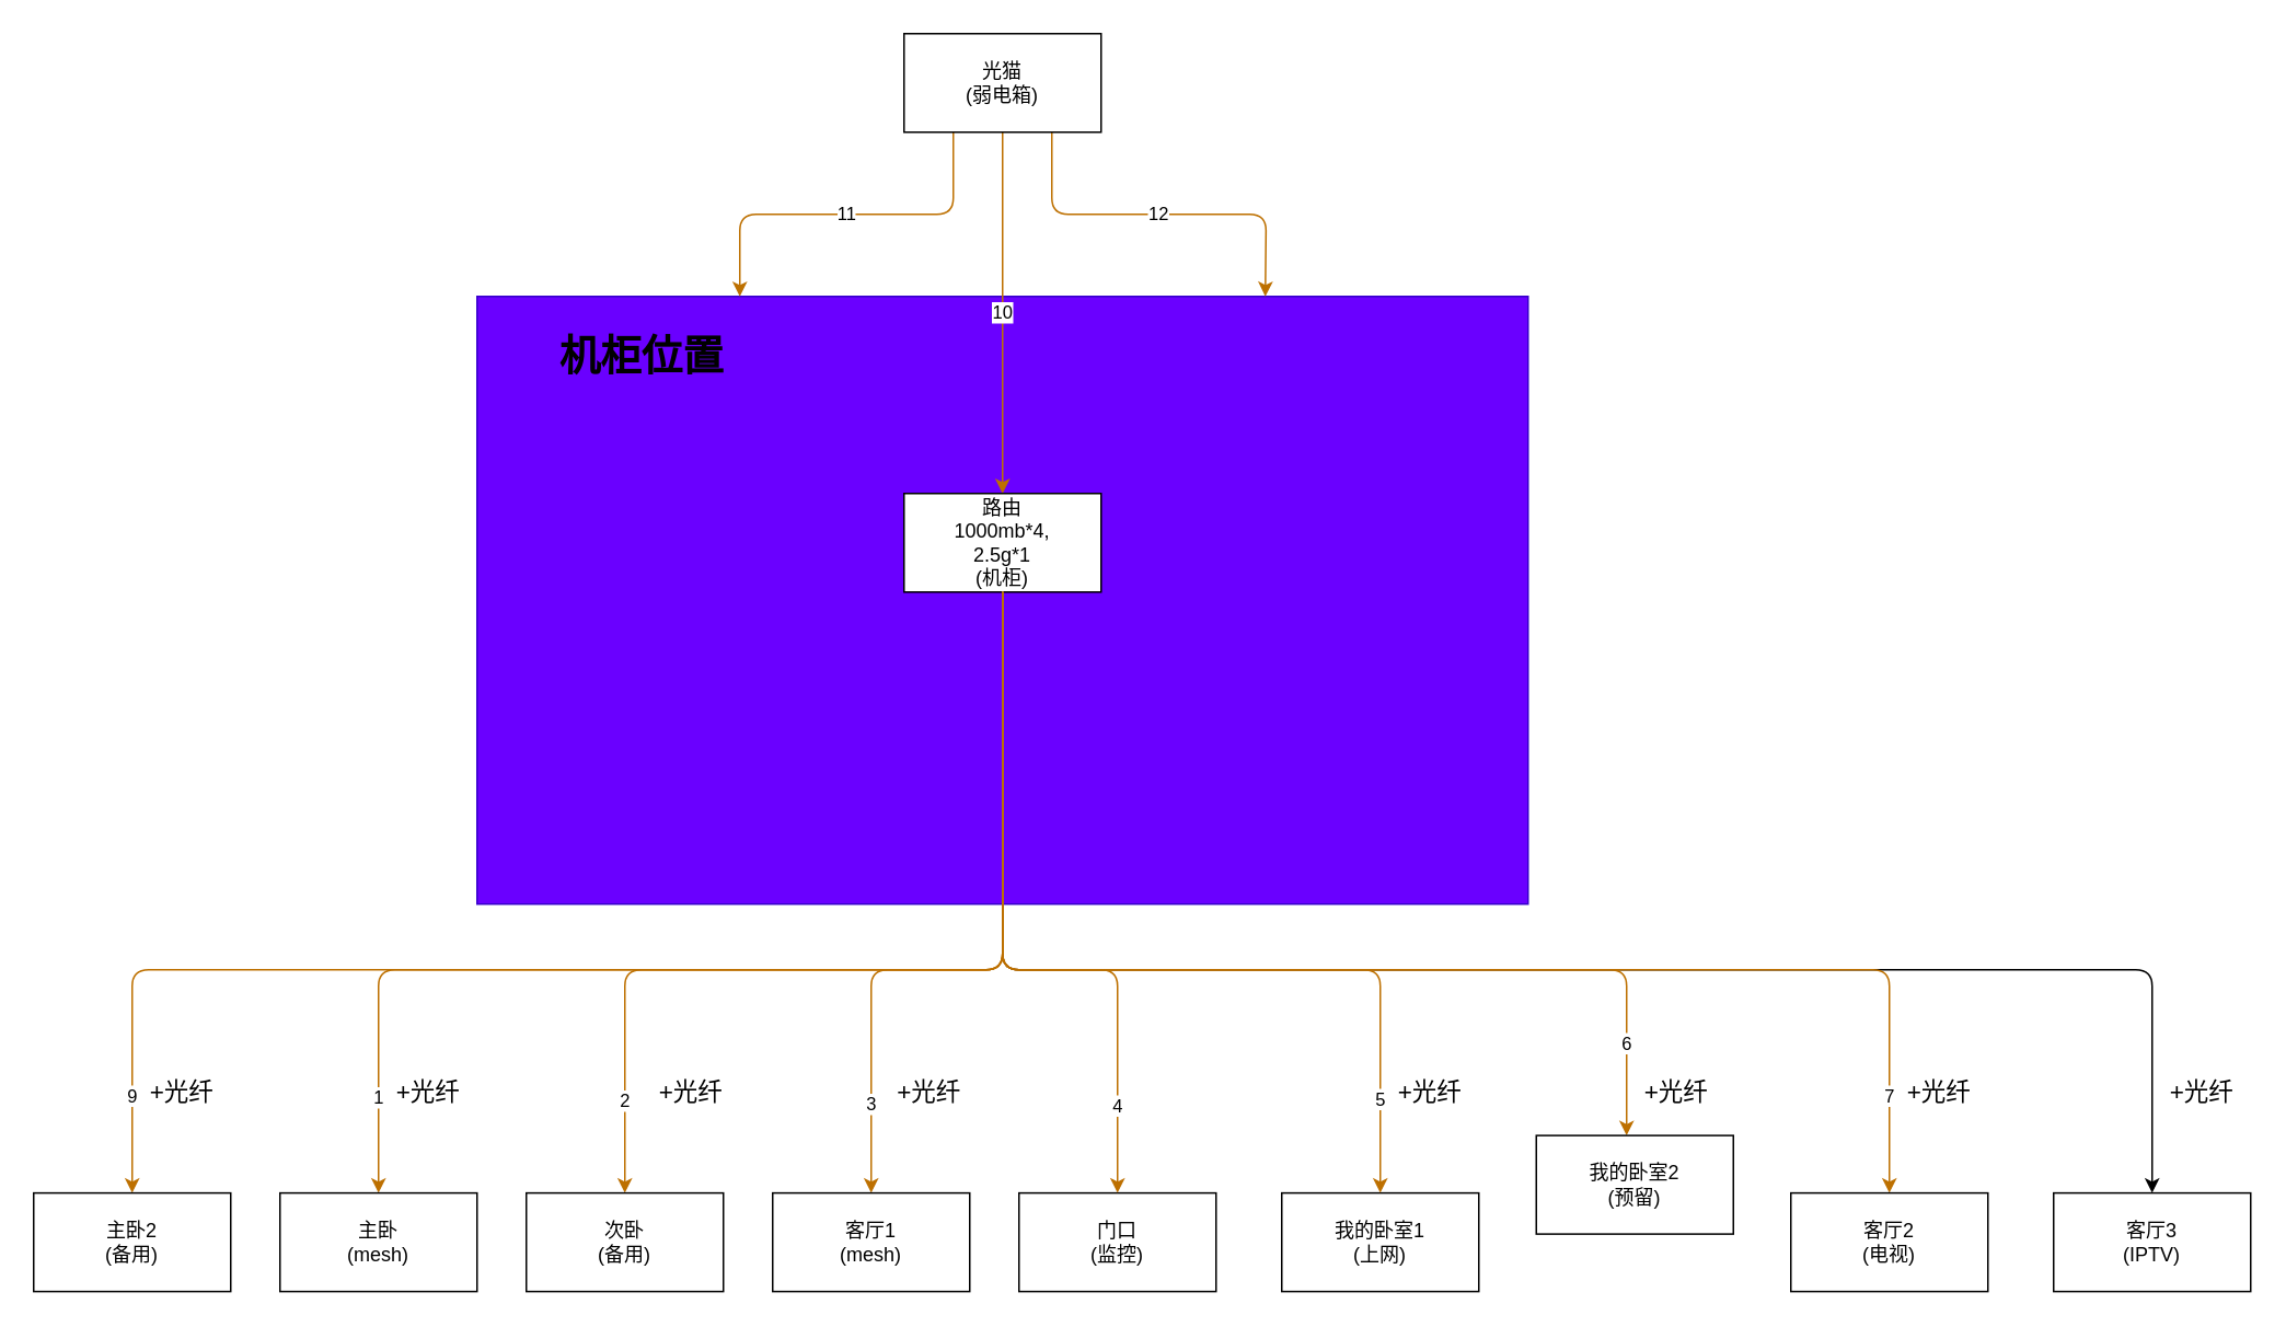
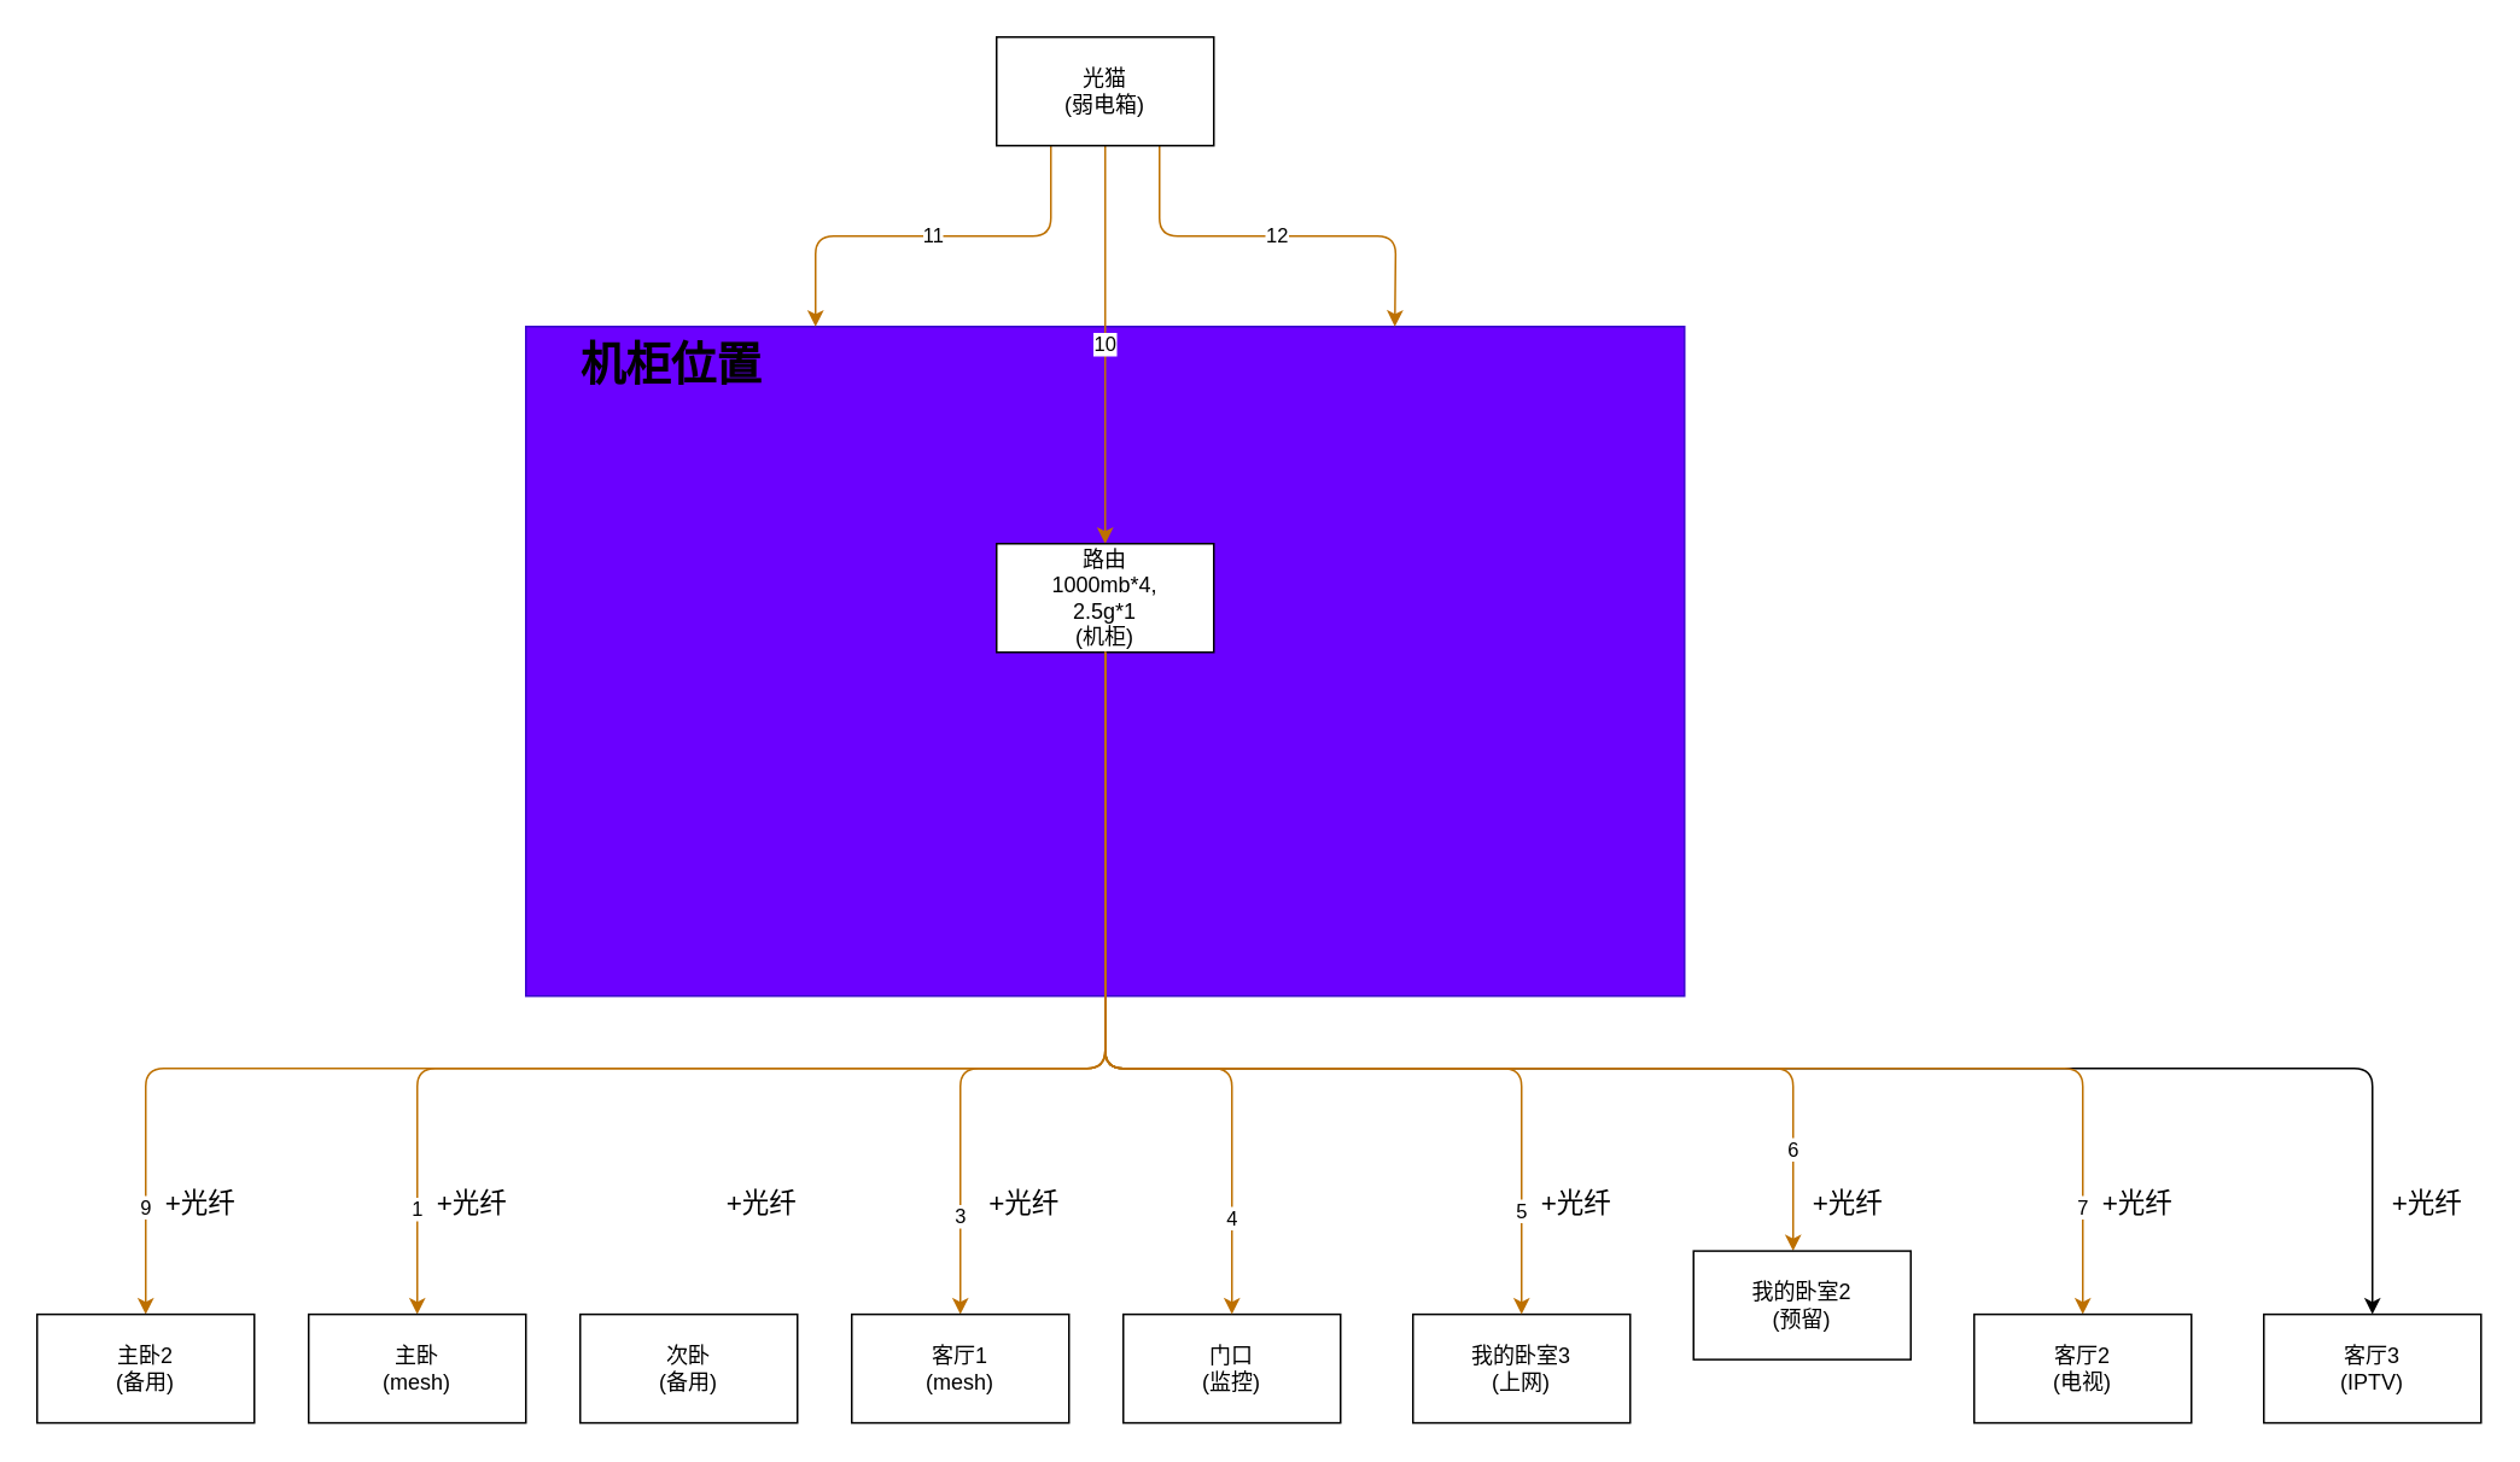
  <mxCell id="0" />
  <mxCell id="1" parent="0" />
  <mxCell id="2" value="" style="rounded=0;whiteSpace=wrap;html=1;fillColor=#6a00ff;fontColor=#ffffff;strokeColor=#3700CC;" parent="1" vertex="1"><mxGeometry x="290" y="180" width="640" height="370" as="geometry" /></mxCell>
  <mxCell id="3" value="10" style="edgeStyle=orthogonalEdgeStyle;html=1;exitX=0.5;exitY=1;exitDx=0;exitDy=0;entryX=0.5;entryY=0;entryDx=0;entryDy=0;fillColor=#f0a30a;strokeColor=#BD7000;" parent="1" source="6" target="8" edge="1"><mxGeometry relative="1" as="geometry" /></mxCell>
  <mxCell id="4" value="12" style="edgeStyle=orthogonalEdgeStyle;html=1;exitX=0.75;exitY=1;exitDx=0;exitDy=0;fillColor=#f0a30a;strokeColor=#BD7000;" edge="1" parent="1" source="6"><mxGeometry relative="1" as="geometry"><mxPoint x="770" y="180" as="targetPoint" /></mxGeometry></mxCell>
  <mxCell id="5" value="11" style="edgeStyle=orthogonalEdgeStyle;html=1;exitX=0.25;exitY=1;exitDx=0;exitDy=0;entryX=0.25;entryY=0;entryDx=0;entryDy=0;fillColor=#f0a30a;strokeColor=#BD7000;" edge="1" parent="1" source="6" target="2"><mxGeometry relative="1" as="geometry" /></mxCell>
  <mxCell id="6" value="光猫&lt;br&gt;(弱电箱)" style="whiteSpace=wrap;html=1;" parent="1" vertex="1"><mxGeometry x="550" y="20" width="120" height="60" as="geometry" /></mxCell>
  <mxCell id="7" style="edgeStyle=orthogonalEdgeStyle;html=1;exitX=0.5;exitY=1;exitDx=0;exitDy=0;entryX=0.5;entryY=0;entryDx=0;entryDy=0;" edge="1" parent="1" source="8" target="22"><mxGeometry relative="1" as="geometry"><Array as="points"><mxPoint x="610" y="590" /><mxPoint x="1310" y="590" /></Array></mxGeometry></mxCell>
  <mxCell id="8" value="路由&lt;br&gt;1000mb*4,&lt;br&gt;2.5g*1&lt;br&gt;(机柜)" style="whiteSpace=wrap;html=1;" parent="1" vertex="1"><mxGeometry x="550" y="300" width="120" height="60" as="geometry" /></mxCell>
  <mxCell id="9" value="1" style="edgeStyle=orthogonalEdgeStyle;html=1;exitX=0.5;exitY=1;exitDx=0;exitDy=0;fillColor=#f0a30a;strokeColor=#BD7000;" parent="1" source="8" target="13" edge="1"><mxGeometry x="0.844" relative="1" as="geometry"><Array as="points"><mxPoint x="610" y="590" /><mxPoint x="230" y="590" /></Array><mxPoint x="380" y="420" as="sourcePoint" /><mxPoint as="offset" /></mxGeometry></mxCell>
  <mxCell id="10" value="3" style="edgeStyle=orthogonalEdgeStyle;html=1;exitX=0.5;exitY=1;exitDx=0;exitDy=0;entryX=0.5;entryY=0;entryDx=0;entryDy=0;fillColor=#f0a30a;strokeColor=#BD7000;" parent="1" source="8" target="16" edge="1"><mxGeometry x="0.758" relative="1" as="geometry"><Array as="points"><mxPoint x="610" y="590" /><mxPoint x="530" y="590" /></Array><mxPoint as="offset" /><mxPoint x="380" y="420" as="sourcePoint" /></mxGeometry></mxCell>
- <mxCell id="11" value="2" style="edgeStyle=orthogonalEdgeStyle;html=1;exitX=0.5;exitY=1;exitDx=0;exitDy=0;entryX=0.5;entryY=0;entryDx=0;entryDy=0;fillColor=#f0a30a;strokeColor=#BD7000;" parent="1" source="8" target="14" edge="1"><mxGeometry x="0.811" relative="1" as="geometry"><Array as="points"><mxPoint x="610" y="590" /><mxPoint x="380" y="590" /></Array><mxPoint as="offset" /><mxPoint x="380" y="420" as="sourcePoint" /></mxGeometry></mxCell>
  <mxCell id="12" value="9" style="edgeStyle=orthogonalEdgeStyle;html=1;exitX=0.5;exitY=1;exitDx=0;exitDy=0;fillColor=#f0a30a;strokeColor=#BD7000;" parent="1" source="8" target="33" edge="1"><mxGeometry x="0.868" relative="1" as="geometry"><mxPoint x="380" y="420" as="sourcePoint" /><Array as="points"><mxPoint x="610" y="590" /><mxPoint x="80" y="590" /></Array><mxPoint as="offset" /></mxGeometry></mxCell>
  <mxCell id="13" value="主卧&lt;br&gt;(mesh)" style="whiteSpace=wrap;html=1;" parent="1" vertex="1"><mxGeometry x="170" y="725.91" width="120" height="60" as="geometry" /></mxCell>
  <mxCell id="14" value="次卧&lt;br&gt;(备用)" style="whiteSpace=wrap;html=1;" parent="1" vertex="1"><mxGeometry x="320" y="725.91" width="120" height="60" as="geometry" /></mxCell>
- <mxCell id="15" value="我的卧室1&lt;br&gt;(上网)" style="whiteSpace=wrap;html=1;" parent="1" vertex="1"><mxGeometry x="780" y="725.91" width="120" height="60" as="geometry" /></mxCell>
+ <mxCell id="15" value="我的卧室3&lt;br&gt;(上网)" style="whiteSpace=wrap;html=1;" parent="1" vertex="1"><mxGeometry x="780" y="725.91" width="120" height="60" as="geometry" /></mxCell>
  <mxCell id="16" value="客厅1&lt;br&gt;(mesh)" style="whiteSpace=wrap;html=1;" parent="1" vertex="1"><mxGeometry x="470" y="725.91" width="120" height="60" as="geometry" /></mxCell>
  <mxCell id="17" value="门口&lt;br&gt;(监控)" style="whiteSpace=wrap;html=1;" parent="1" vertex="1"><mxGeometry x="620" y="725.91" width="120" height="60" as="geometry" /></mxCell>
  <mxCell id="18" value="5" style="edgeStyle=orthogonalEdgeStyle;html=1;exitX=0.5;exitY=1;exitDx=0;exitDy=0;entryX=0.5;entryY=0;entryDx=0;entryDy=0;startArrow=none;fillColor=#f0a30a;strokeColor=#BD7000;" parent="1" source="8" target="15" edge="1"><mxGeometry x="0.811" relative="1" as="geometry"><mxPoint y="-1" as="offset" /><mxPoint x="840" y="420" as="sourcePoint" /><Array as="points"><mxPoint x="610" y="590" /><mxPoint x="840" y="590" /></Array></mxGeometry></mxCell>
  <mxCell id="19" value="6" style="edgeStyle=orthogonalEdgeStyle;html=1;exitX=0.5;exitY=1;exitDx=0;exitDy=0;fillColor=#f0a30a;strokeColor=#BD7000;" parent="1" source="8" target="24" edge="1"><mxGeometry x="0.844" relative="1" as="geometry"><Array as="points"><mxPoint x="610" y="590" /><mxPoint x="990" y="590" /></Array><mxPoint as="offset" /><mxPoint x="840" y="420" as="sourcePoint" /></mxGeometry></mxCell>
  <mxCell id="20" value="7" style="edgeStyle=orthogonalEdgeStyle;html=1;exitX=0.5;exitY=1;exitDx=0;exitDy=0;entryX=0.5;entryY=0;entryDx=0;entryDy=0;fillColor=#f0a30a;strokeColor=#BD7000;" parent="1" source="8" target="21" edge="1"><mxGeometry x="0.869" relative="1" as="geometry"><Array as="points"><mxPoint x="610" y="590" /><mxPoint x="1150" y="590" /></Array><mxPoint as="offset" /><mxPoint x="840" y="420" as="sourcePoint" /></mxGeometry></mxCell>
  <mxCell id="21" value="客厅2&lt;br&gt;(电视)" style="whiteSpace=wrap;html=1;" parent="1" vertex="1"><mxGeometry x="1090" y="725.91" width="120" height="60" as="geometry" /></mxCell>
  <mxCell id="22" value="客厅3&lt;br&gt;(IPTV)" style="whiteSpace=wrap;html=1;" parent="1" vertex="1"><mxGeometry x="1250" y="725.91" width="120" height="60" as="geometry" /></mxCell>
  <mxCell id="23" value="4" style="edgeStyle=orthogonalEdgeStyle;html=1;exitX=0.5;exitY=1;exitDx=0;exitDy=0;fillColor=#f0a30a;strokeColor=#BD7000;" parent="1" source="8" target="17" edge="1"><mxGeometry x="0.754" relative="1" as="geometry"><Array as="points"><mxPoint x="610" y="590" /><mxPoint x="680" y="590" /></Array><mxPoint y="1" as="offset" /><mxPoint x="610" y="520" as="sourcePoint" /></mxGeometry></mxCell>
  <mxCell id="24" value="我的卧室2&lt;br&gt;(预留)" style="whiteSpace=wrap;html=1;" parent="1" vertex="1"><mxGeometry x="935" y="690.91" width="120" height="60" as="geometry" /></mxCell>
- <mxCell id="25" value="&lt;b&gt;&lt;font style=&quot;font-size: 25px;&quot;&gt;机柜位置&lt;/font&gt;&lt;/b&gt;" style="text;html=1;align=center;verticalAlign=middle;resizable=0;points=[];autosize=1;strokeColor=none;fillColor=none;" parent="1" vertex="1"><mxGeometry x="330" y="195" width="120" height="40" as="geometry" /></mxCell>
+ <mxCell id="25" value="&lt;b&gt;&lt;font style=&quot;font-size: 25px;&quot;&gt;机柜位置&lt;/font&gt;&lt;/b&gt;" style="text;html=1;align=center;verticalAlign=middle;resizable=0;points=[];autosize=1;strokeColor=none;fillColor=none;" parent="1" vertex="1"><mxGeometry x="310" y="180" width="120" height="40" as="geometry" /></mxCell>
  <mxCell id="26" value="&lt;font style=&quot;font-size: 15px;&quot;&gt;+光纤&lt;/font&gt;" style="text;html=1;align=center;verticalAlign=middle;resizable=0;points=[];autosize=1;strokeColor=none;fillColor=none;fontSize=25;" parent="1" vertex="1"><mxGeometry x="840" y="640" width="60" height="40" as="geometry" /></mxCell>
  <mxCell id="27" value="&lt;font style=&quot;font-size: 15px;&quot;&gt;+光纤&lt;/font&gt;" style="text;html=1;align=center;verticalAlign=middle;resizable=0;points=[];autosize=1;strokeColor=none;fillColor=none;fontSize=25;" parent="1" vertex="1"><mxGeometry x="1310" y="640" width="60" height="40" as="geometry" /></mxCell>
  <mxCell id="28" value="&lt;font style=&quot;font-size: 15px;&quot;&gt;+光纤&lt;/font&gt;" style="text;html=1;align=center;verticalAlign=middle;resizable=0;points=[];autosize=1;strokeColor=none;fillColor=none;fontSize=25;" parent="1" vertex="1"><mxGeometry x="1150" y="640" width="60" height="40" as="geometry" /></mxCell>
  <mxCell id="29" value="&lt;font style=&quot;font-size: 15px;&quot;&gt;+光纤&lt;/font&gt;" style="text;html=1;align=center;verticalAlign=middle;resizable=0;points=[];autosize=1;strokeColor=none;fillColor=none;fontSize=25;" parent="1" vertex="1"><mxGeometry x="390" y="640" width="60" height="40" as="geometry" /></mxCell>
  <mxCell id="30" value="&lt;font style=&quot;font-size: 15px;&quot;&gt;+光纤&lt;/font&gt;" style="text;html=1;align=center;verticalAlign=middle;resizable=0;points=[];autosize=1;strokeColor=none;fillColor=none;fontSize=25;" parent="1" vertex="1"><mxGeometry x="230" y="640" width="60" height="40" as="geometry" /></mxCell>
  <mxCell id="31" value="&lt;font style=&quot;font-size: 15px;&quot;&gt;+光纤&lt;/font&gt;" style="text;html=1;align=center;verticalAlign=middle;resizable=0;points=[];autosize=1;strokeColor=none;fillColor=none;fontSize=25;" parent="1" vertex="1"><mxGeometry x="535" y="640" width="60" height="40" as="geometry" /></mxCell>
  <mxCell id="32" value="&lt;font style=&quot;font-size: 15px;&quot;&gt;+光纤&lt;/font&gt;" style="text;html=1;align=center;verticalAlign=middle;resizable=0;points=[];autosize=1;strokeColor=none;fillColor=none;fontSize=25;" parent="1" vertex="1"><mxGeometry x="990" y="640" width="60" height="40" as="geometry" /></mxCell>
  <mxCell id="33" value="主卧2&lt;br&gt;(备用)" style="whiteSpace=wrap;html=1;" parent="1" vertex="1"><mxGeometry x="20" y="725.91" width="120" height="60" as="geometry" /></mxCell>
  <mxCell id="34" value="&lt;font style=&quot;font-size: 15px;&quot;&gt;+光纤&lt;/font&gt;" style="text;html=1;align=center;verticalAlign=middle;resizable=0;points=[];autosize=1;strokeColor=none;fillColor=none;fontSize=25;" parent="1" vertex="1"><mxGeometry x="80" y="640" width="60" height="40" as="geometry" /></mxCell>
